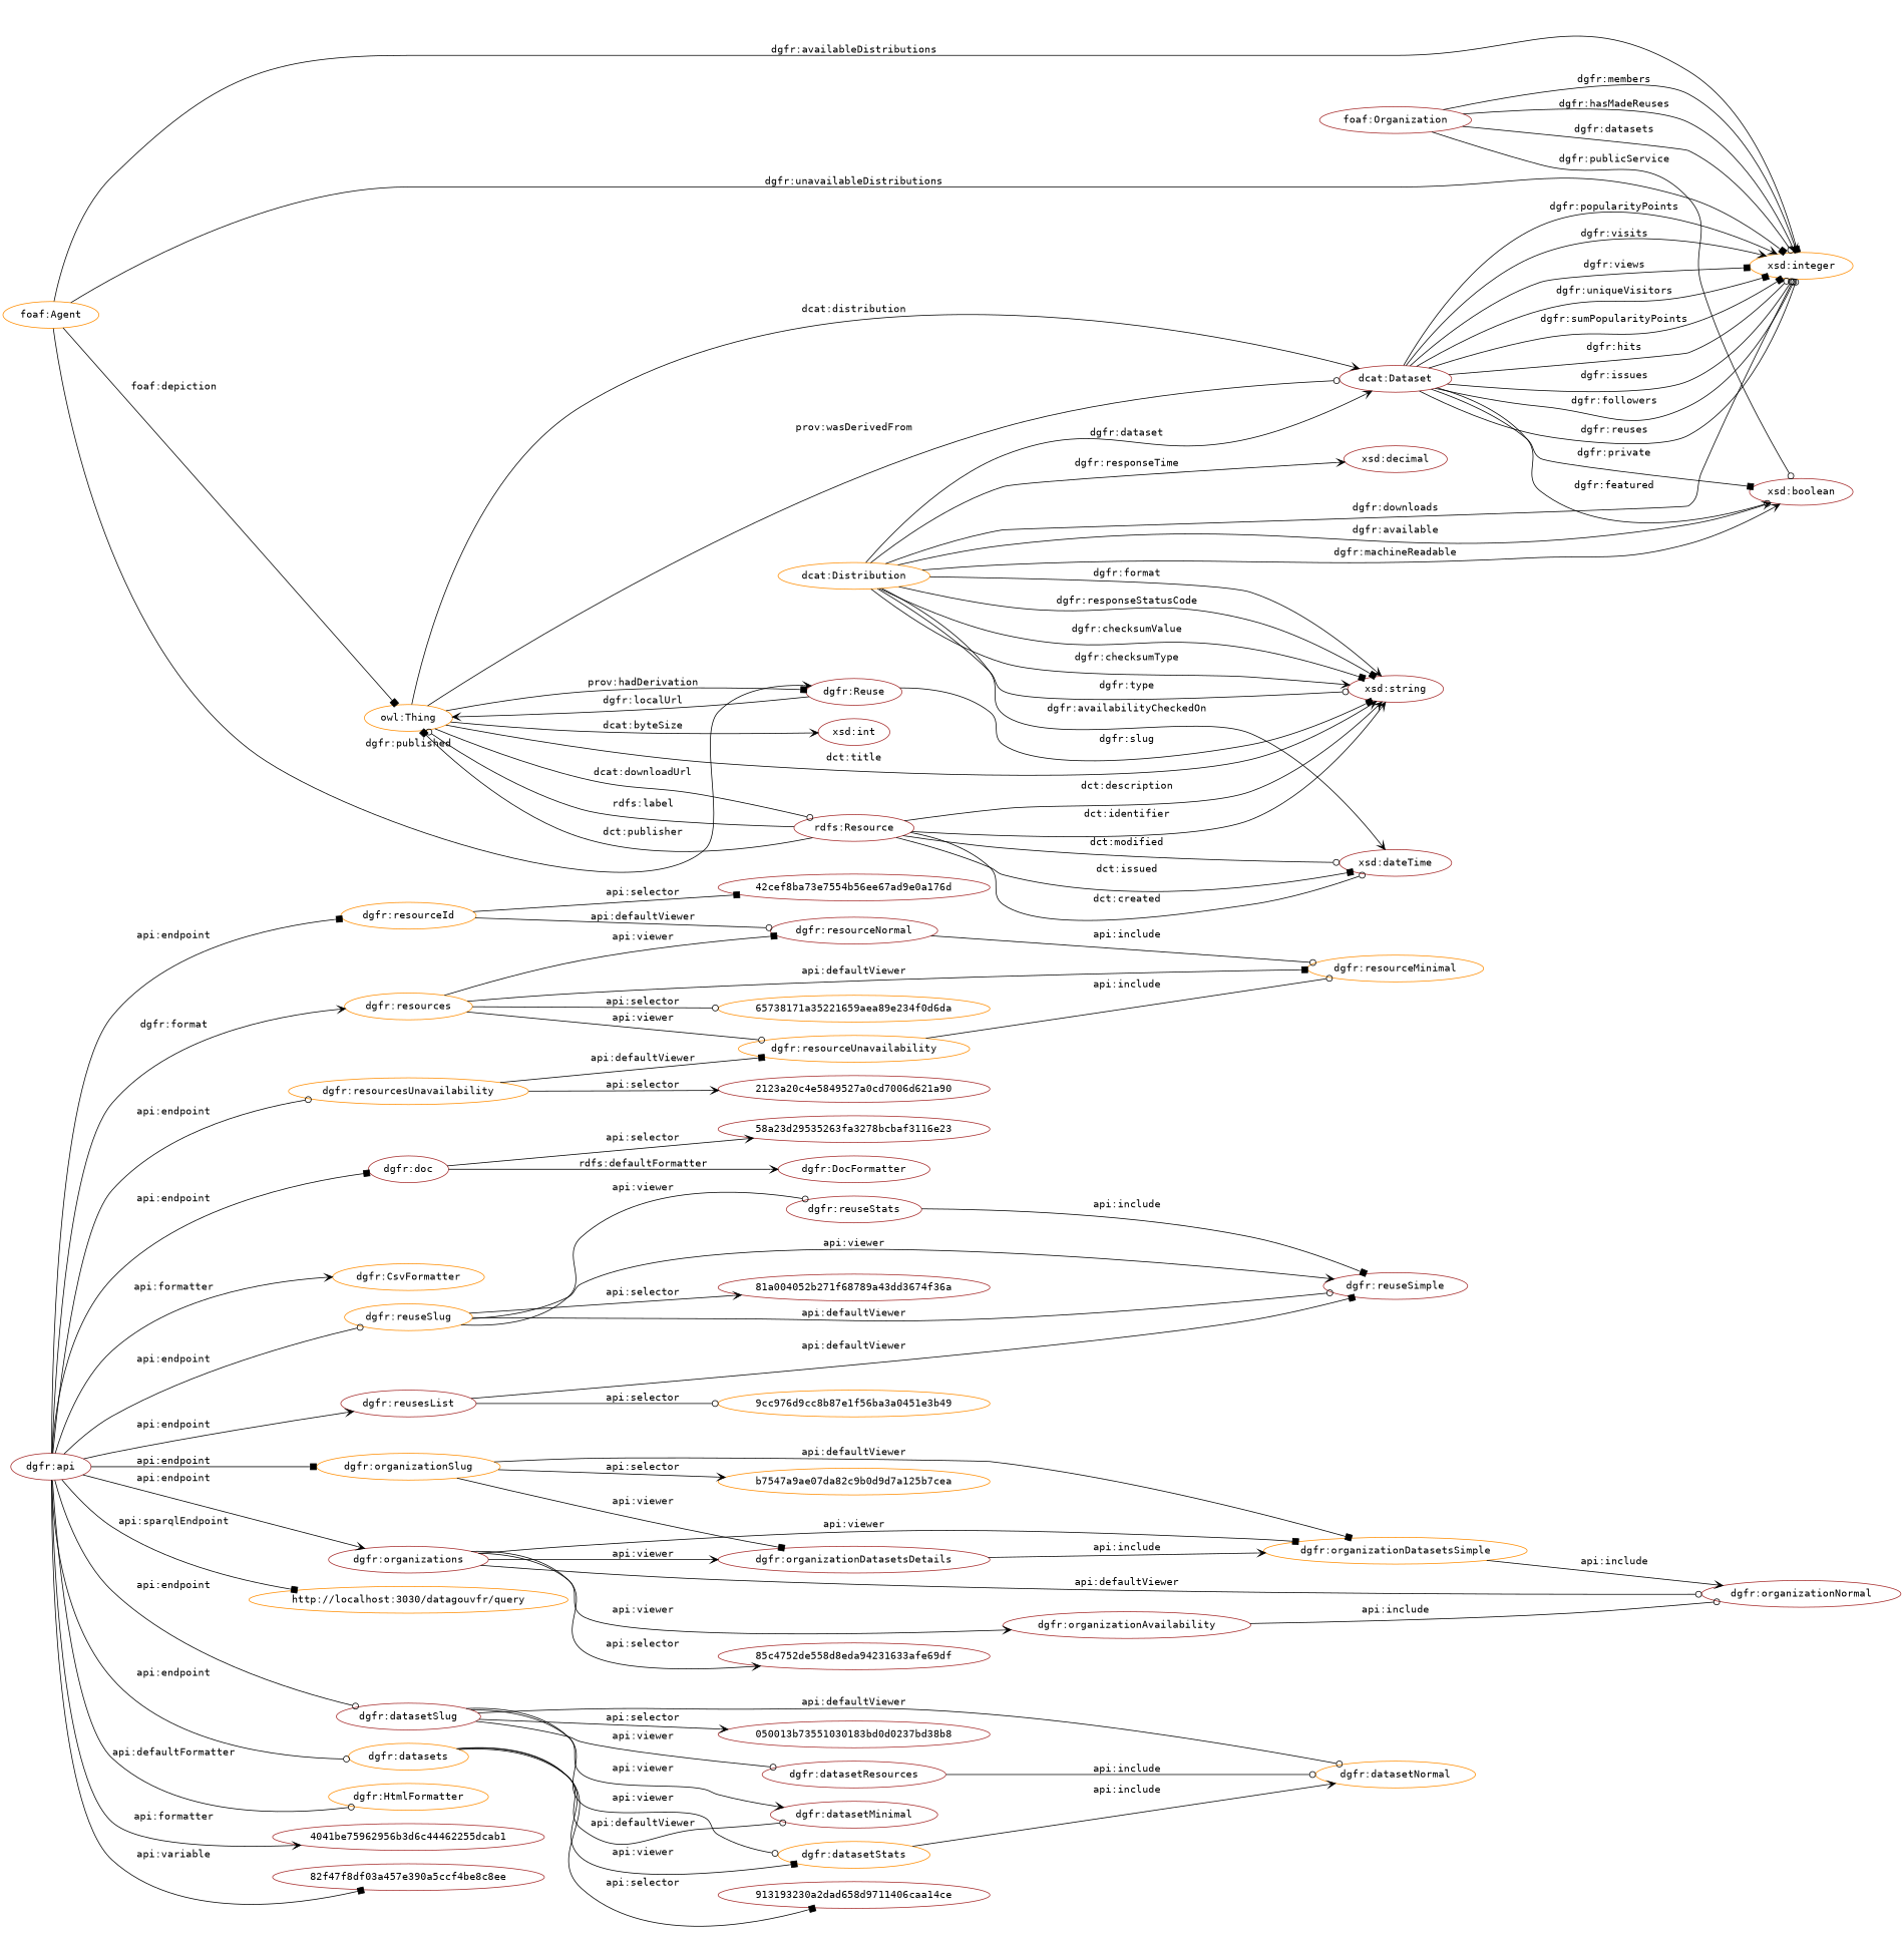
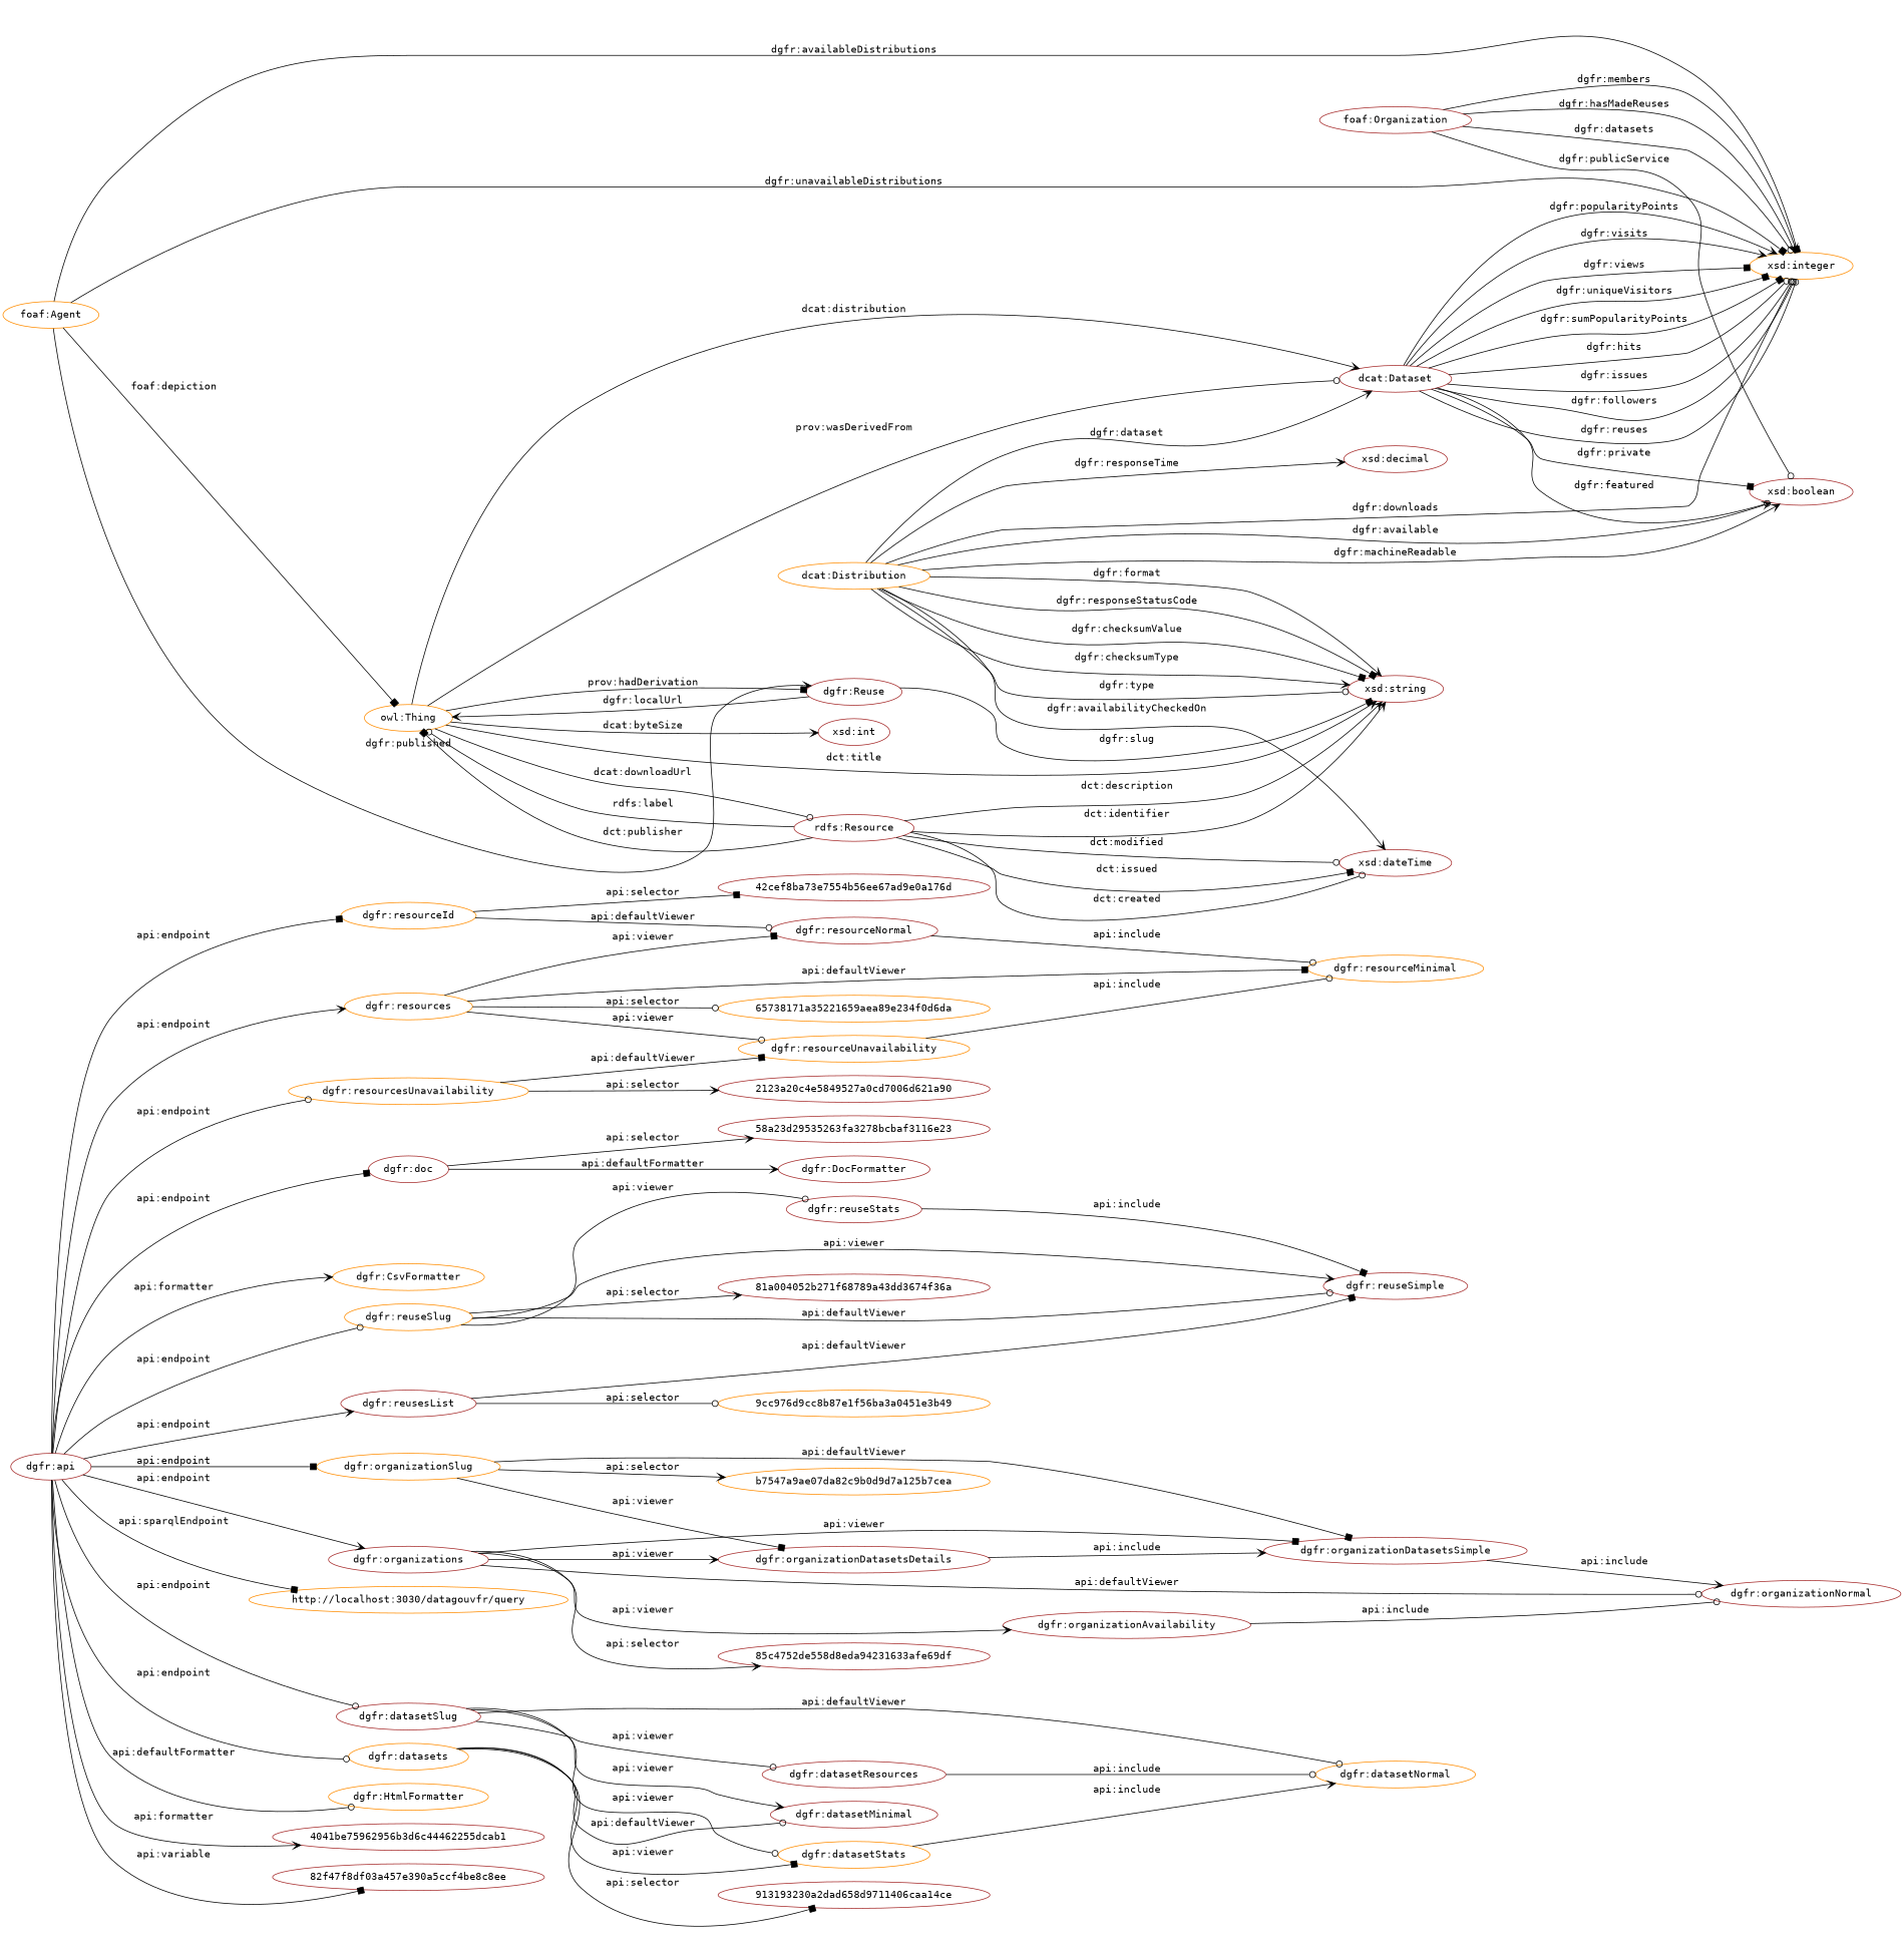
  digraph {
    fontname="DejaVu Sans Mono"
    rankdir=LR
    node [color=brown fontname="DejaVu Sans Mono"]
    edge [arrowhead=vee fontname="DejaVu Sans Mono"]
    "dgfr:resourceMinimal" [color=darkorange]
    "dgfr:resourceNormal"
    "dgfr:resourceUnavailability" [color=darkorange]
    "dgfr:resourceId" [color=darkorange]
    "42cef8ba73e7554b56ee67ad9e0a176d"
    "dgfr:reuseStats"
    "dgfr:reuseSimple"
    "dgfr:datasetStats" [color=darkorange]
    "dgfr:datasetNormal" [color=darkorange]
    "dgfr:datasetResources"
    "dgfr:organizationAvailability"
    "dgfr:organizationNormal"
    "dgfr:api"
    "dgfr:doc"
    "dgfr:resourcesUnavailability" [color=darkorange]
    "dgfr:CsvFormatter" [color=darkorange]
    "dgfr:reusesList"
    "dgfr:organizationSlug" [color=darkorange]
    "http://localhost:3030/datagouvfr/query" [color=darkorange]
    "dgfr:datasetSlug"
    "dgfr:HtmlFormatter" [color=darkorange]
    "4041be75962956b3d6c44462255dcab1"
    "dgfr:datasets" [color=darkorange]
    "82f47f8df03a457e390a5ccf4be8c8ee"
    "dgfr:reuseSlug" [color=darkorange]
    "dgfr:organizations"
    "dgfr:resources" [color=darkorange]
    "58a23d29535263fa3278bcbaf3116e23"
    "dgfr:DocFormatter"
    "2123a20c4e5849527a0cd7006d621a90"
    "9cc976d9cc8b87e1f56ba3a0451e3b49" [color=darkorange]
    "dgfr:organizationDatasetsDetails"
-   "dgfr:organizationDatasetsSimple" [color=darkorange]
+   "dgfr:organizationDatasetsSimple"
    b7547a9ae07da82c9b0d9d7a125b7cea [color=darkorange]
-   "050013b73551030183bd0d0237bd38b8"
    "dgfr:datasetMinimal"
    "913193230a2dad658d9711406caa14ce"
    "81a004052b271f68789a43dd3674f36a"
    "85c4752de558d8eda94231633afe69df"
    "65738171a35221659aea89e234f0d6da" [color=darkorange]
    "xsd:integer" [color=darkorange]
    "dcat:Dataset"
    "xsd:boolean"
    "owl:Thing" [color=darkorange]
    "xsd:string"
    "rdfs:Resource"
    "dgfr:Reuse"
    "xsd:int"
    "xsd:dateTime"
    "foaf:Organization"
    "foaf:Agent" [color=darkorange]
    "dcat:Distribution" [color=darkorange]
    "xsd:decimal"
    "dgfr:resourceNormal" -> "dgfr:resourceMinimal" [arrowhead=odot label="api:include"]
    "dgfr:resourceUnavailability" -> "dgfr:resourceMinimal" [arrowhead=odot label="api:include"]
    "dgfr:resourceId" -> "dgfr:resourceNormal" [arrowhead=odot label="api:defaultViewer"]
    "dgfr:resourceId" -> "42cef8ba73e7554b56ee67ad9e0a176d" [arrowhead=box label="api:selector"]
    "dgfr:reuseStats" -> "dgfr:reuseSimple" [arrowhead=box label="api:include"]
    "dgfr:datasetStats" -> "dgfr:datasetNormal" [label="api:include"]
    "dgfr:datasetResources" -> "dgfr:datasetNormal" [arrowhead=odot label="api:include"]
    "dgfr:organizationAvailability" -> "dgfr:organizationNormal" [arrowhead=odot label="api:include"]
    "dgfr:api" -> "dgfr:resourceId" [arrowhead=box label="api:endpoint"]
    "dgfr:api" -> "dgfr:doc" [arrowhead=box label="api:endpoint"]
    "dgfr:api" -> "dgfr:resourcesUnavailability" [arrowhead=odot label="api:endpoint"]
    "dgfr:api" -> "dgfr:CsvFormatter" [label="api:formatter"]
    "dgfr:api" -> "dgfr:reusesList" [label="api:endpoint"]
    "dgfr:api" -> "dgfr:organizationSlug" [arrowhead=box label="api:endpoint"]
    "dgfr:api" -> "http://localhost:3030/datagouvfr/query" [arrowhead=box label="api:sparqlEndpoint"]
    "dgfr:api" -> "dgfr:datasetSlug" [arrowhead=odot label="api:endpoint"]
    "dgfr:api" -> "dgfr:HtmlFormatter" [arrowhead=odot label="api:defaultFormatter"]
    "dgfr:api" -> "4041be75962956b3d6c44462255dcab1" [label="api:formatter"]
    "dgfr:api" -> "dgfr:datasets" [arrowhead=odot label="api:endpoint"]
    "dgfr:api" -> "82f47f8df03a457e390a5ccf4be8c8ee" [arrowhead=box label="api:variable"]
    "dgfr:api" -> "dgfr:reuseSlug" [arrowhead=odot label="api:endpoint"]
    "dgfr:api" -> "dgfr:organizations" [label="api:endpoint"]
-   "dgfr:api" -> "dgfr:resources" [label="dgfr:format"]
+   "dgfr:api" -> "dgfr:resources" [label="api:endpoint"]
    "dgfr:doc" -> "58a23d29535263fa3278bcbaf3116e23" [label="api:selector"]
-   "dgfr:doc" -> "dgfr:DocFormatter" [label="rdfs:defaultFormatter"]
+   "dgfr:doc" -> "dgfr:DocFormatter" [label="api:defaultFormatter"]
    "dgfr:resourcesUnavailability" -> "dgfr:resourceUnavailability" [arrowhead=box label="api:defaultViewer"]
    "dgfr:resourcesUnavailability" -> "2123a20c4e5849527a0cd7006d621a90" [label="api:selector"]
    "dgfr:reusesList" -> "dgfr:reuseSimple" [arrowhead=box label="api:defaultViewer"]
    "dgfr:reusesList" -> "9cc976d9cc8b87e1f56ba3a0451e3b49" [arrowhead=odot label="api:selector"]
    "dgfr:organizationSlug" -> "dgfr:organizationDatasetsDetails" [arrowhead=box label="api:viewer"]
    "dgfr:organizationSlug" -> "dgfr:organizationDatasetsSimple" [arrowhead=box label="api:defaultViewer"]
    "dgfr:organizationSlug" -> b7547a9ae07da82c9b0d9d7a125b7cea [label="api:selector"]
    "dgfr:datasetSlug" -> "dgfr:datasetStats" [arrowhead=odot label="api:viewer"]
    "dgfr:datasetSlug" -> "dgfr:datasetNormal" [arrowhead=odot label="api:defaultViewer"]
    "dgfr:datasetSlug" -> "dgfr:datasetResources" [arrowhead=odot label="api:viewer"]
-   "dgfr:datasetSlug" -> "050013b73551030183bd0d0237bd38b8" [label="api:selector"]
    "dgfr:datasetSlug" -> "dgfr:datasetMinimal" [label="api:viewer"]
    "dgfr:datasets" -> "dgfr:datasetStats" [arrowhead=box label="api:viewer"]
    "dgfr:datasets" -> "dgfr:datasetMinimal" [arrowhead=odot label="api:defaultViewer"]
    "dgfr:datasets" -> "913193230a2dad658d9711406caa14ce" [arrowhead=box label="api:selector"]
    "dgfr:reuseSlug" -> "dgfr:reuseStats" [arrowhead=odot label="api:viewer"]
    "dgfr:reuseSlug" -> "dgfr:reuseSimple" [label="api:viewer"]
    "dgfr:reuseSlug" -> "dgfr:reuseSimple" [arrowhead=odot label="api:defaultViewer"]
    "dgfr:reuseSlug" -> "81a004052b271f68789a43dd3674f36a" [label="api:selector"]
    "dgfr:organizations" -> "dgfr:organizationAvailability" [label="api:viewer"]
    "dgfr:organizations" -> "dgfr:organizationNormal" [arrowhead=odot label="api:defaultViewer"]
    "dgfr:organizations" -> "dgfr:organizationDatasetsDetails" [label="api:viewer"]
    "dgfr:organizations" -> "dgfr:organizationDatasetsSimple" [arrowhead=box label="api:viewer"]
    "dgfr:organizations" -> "85c4752de558d8eda94231633afe69df" [label="api:selector"]
    "dgfr:resources" -> "dgfr:resourceMinimal" [arrowhead=box label="api:defaultViewer"]
    "dgfr:resources" -> "dgfr:resourceNormal" [arrowhead=box label="api:viewer"]
    "dgfr:resources" -> "dgfr:resourceUnavailability" [arrowhead=odot label="api:viewer"]
    "dgfr:resources" -> "65738171a35221659aea89e234f0d6da" [arrowhead=odot label="api:selector"]
    "dgfr:organizationDatasetsDetails" -> "dgfr:organizationDatasetsSimple" [label="api:include"]
    "dgfr:organizationDatasetsSimple" -> "dgfr:organizationNormal" [label="api:include"]
    "dcat:Dataset" -> "xsd:integer" [label="dgfr:visits"]
    "dcat:Dataset" -> "xsd:integer" [arrowhead=box label="dgfr:views"]
    "dcat:Dataset" -> "xsd:integer" [arrowhead=box label="dgfr:uniqueVisitors"]
    "dcat:Dataset" -> "xsd:integer" [arrowhead=box label="dgfr:sumPopularityPoints"]
    "dcat:Dataset" -> "xsd:integer" [arrowhead=odot label="dgfr:hits"]
    "dcat:Dataset" -> "xsd:integer" [arrowhead=odot label="dgfr:issues"]
    "dcat:Dataset" -> "xsd:integer" [arrowhead=odot label="dgfr:followers"]
    "dcat:Dataset" -> "xsd:integer" [arrowhead=odot label="dgfr:reuses"]
    "dcat:Dataset" -> "xsd:integer" [label="dgfr:popularityPoints"]
    "dcat:Dataset" -> "xsd:boolean" [arrowhead=odot label="dgfr:featured"]
    "dcat:Dataset" -> "xsd:boolean" [arrowhead=box label="dgfr:private"]
    "owl:Thing" -> "dcat:Dataset" [label="dcat:distribution"]
    "owl:Thing" -> "dcat:Dataset" [arrowhead=odot label="prov:wasDerivedFrom"]
    "owl:Thing" -> "xsd:string" [label="dct:title"]
    "owl:Thing" -> "rdfs:Resource" [arrowhead=odot label="dcat:downloadUrl"]
    "owl:Thing" -> "dgfr:Reuse" [arrowhead=box label="prov:hadDerivation"]
    "owl:Thing" -> "xsd:int" [label="dcat:byteSize"]
    "rdfs:Resource" -> "owl:Thing" [arrowhead=odot label="rdfs:label"]
    "rdfs:Resource" -> "owl:Thing" [arrowhead=box label="dct:publisher"]
    "rdfs:Resource" -> "xsd:string" [label="dct:identifier"]
    "rdfs:Resource" -> "xsd:string" [label="dct:description"]
    "rdfs:Resource" -> "xsd:dateTime" [arrowhead=odot label="dct:created"]
    "rdfs:Resource" -> "xsd:dateTime" [arrowhead=odot label="dct:modified"]
    "rdfs:Resource" -> "xsd:dateTime" [arrowhead=box label="dct:issued"]
    "dgfr:Reuse" -> "owl:Thing" [label="dgfr:localUrl"]
    "dgfr:Reuse" -> "xsd:string" [arrowhead=box label="dgfr:slug"]
    "foaf:Organization" -> "xsd:integer" [arrowhead=odot label="dgfr:datasets"]
    "foaf:Organization" -> "xsd:integer" [label="dgfr:members"]
    "foaf:Organization" -> "xsd:integer" [label="dgfr:hasMadeReuses"]
    "foaf:Organization" -> "xsd:boolean" [arrowhead=odot label="dgfr:publicService"]
    "foaf:Agent" -> "xsd:integer" [arrowhead=box label="dgfr:availableDistributions"]
    "foaf:Agent" -> "xsd:integer" [arrowhead=box label="dgfr:unavailableDistributions"]
    "foaf:Agent" -> "owl:Thing" [arrowhead=box label="foaf:depiction"]
    "foaf:Agent" -> "dgfr:Reuse" [label="dgfr:published"]
    "dcat:Distribution" -> "xsd:integer" [arrowhead=odot label="dgfr:downloads"]
    "dcat:Distribution" -> "dcat:Dataset" [label="dgfr:dataset"]
    "dcat:Distribution" -> "xsd:boolean" [label="dgfr:available"]
    "dcat:Distribution" -> "xsd:boolean" [label="dgfr:machineReadable"]
    "dcat:Distribution" -> "xsd:string" [label="dgfr:format"]
    "dcat:Distribution" -> "xsd:string" [arrowhead=box label="dgfr:responseStatusCode"]
    "dcat:Distribution" -> "xsd:string" [arrowhead=box label="dgfr:checksumValue"]
    "dcat:Distribution" -> "xsd:string" [label="dgfr:checksumType"]
    "dcat:Distribution" -> "xsd:string" [arrowhead=odot label="dgfr:type"]
    "dcat:Distribution" -> "xsd:dateTime" [label="dgfr:availabilityCheckedOn"]
    "dcat:Distribution" -> "xsd:decimal" [label="dgfr:responseTime"]
  }
